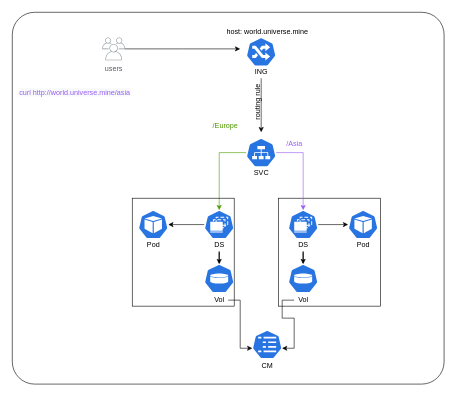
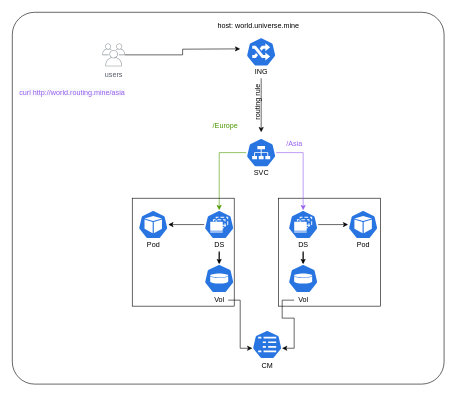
  <mxCell id="0" />
  <mxCell id="1" parent="0" />
  <mxCell id="2" value="" style="rounded=1;whiteSpace=wrap;html=1;fillColor=none;arcSize=6;" vertex="1" parent="1"><mxGeometry x="20" y="20" width="720" height="620" as="geometry" /></mxCell>
  <mxCell id="3" value="" style="group" vertex="1" connectable="0" parent="1"><mxGeometry x="480" y="440" width="160" height="70" as="geometry" /></mxCell>
  <mxCell id="4" value="" style="html=1;dashed=0;whitespace=wrap;fillColor=#2875E2;strokeColor=#ffffff;points=[[0.005,0.63,0],[0.1,0.2,0],[0.9,0.2,0],[0.5,0,0],[0.995,0.63,0],[0.72,0.99,0],[0.5,1,0],[0.28,0.99,0]];shape=mxgraph.kubernetes.icon;prIcon=vol" vertex="1" parent="3"><mxGeometry width="50" height="48" as="geometry" /></mxCell>
  <mxCell id="5" value="Vol" style="text;html=1;align=center;verticalAlign=middle;resizable=0;points=[];autosize=1;" vertex="1" parent="3"><mxGeometry x="10" y="50" width="30" height="20" as="geometry" /></mxCell>
  <mxCell id="6" value="" style="rounded=0;whiteSpace=wrap;html=1;fillColor=none;" vertex="1" parent="3"><mxGeometry x="-16" y="-110" width="170" height="180" as="geometry" /></mxCell>
  <mxCell id="7" value="" style="group" vertex="1" connectable="0" parent="1"><mxGeometry x="480" y="350" width="50" height="68" as="geometry" /></mxCell>
  <mxCell id="8" value="" style="html=1;dashed=0;whitespace=wrap;fillColor=#2875E2;strokeColor=#ffffff;points=[[0.005,0.63,0],[0.1,0.2,0],[0.9,0.2,0],[0.5,0,0],[0.995,0.63,0],[0.72,0.99,0],[0.5,1,0],[0.28,0.99,0]];shape=mxgraph.kubernetes.icon;prIcon=ds" vertex="1" parent="7"><mxGeometry width="50" height="48" as="geometry" /></mxCell>
  <mxCell id="9" value="DS" style="text;html=1;align=center;verticalAlign=middle;resizable=0;points=[];autosize=1;" vertex="1" parent="7"><mxGeometry x="10" y="48" width="30" height="20" as="geometry" /></mxCell>
  <mxCell id="10" value="" style="group" vertex="1" connectable="0" parent="1"><mxGeometry x="410" y="230" width="50" height="68" as="geometry" /></mxCell>
  <mxCell id="11" value="" style="html=1;dashed=0;whitespace=wrap;fillColor=#2875E2;strokeColor=#ffffff;points=[[0.005,0.63,0],[0.1,0.2,0],[0.9,0.2,0],[0.5,0,0],[0.995,0.63,0],[0.72,0.99,0],[0.5,1,0],[0.28,0.99,0]];shape=mxgraph.kubernetes.icon;prIcon=svc" vertex="1" parent="10"><mxGeometry width="50" height="48" as="geometry" /></mxCell>
  <mxCell id="12" value="SVC" style="text;html=1;align=center;verticalAlign=middle;resizable=0;points=[];autosize=1;" vertex="1" parent="10"><mxGeometry x="5" y="48" width="40" height="20" as="geometry" /></mxCell>
  <mxCell id="13" value="" style="group" vertex="1" connectable="0" parent="1"><mxGeometry x="410" y="62" width="50" height="68" as="geometry" /></mxCell>
  <mxCell id="14" value="" style="html=1;dashed=0;whitespace=wrap;fillColor=#2875E2;strokeColor=#ffffff;points=[[0.005,0.63,0],[0.1,0.2,0],[0.9,0.2,0],[0.5,0,0],[0.995,0.63,0],[0.72,0.99,0],[0.5,1,0],[0.28,0.99,0]];shape=mxgraph.kubernetes.icon;prIcon=ing" vertex="1" parent="13"><mxGeometry width="50" height="48" as="geometry" /></mxCell>
  <mxCell id="15" value="ING" style="text;html=1;align=center;verticalAlign=middle;resizable=0;points=[];autosize=1;" vertex="1" parent="13"><mxGeometry x="5" y="48" width="40" height="20" as="geometry" /></mxCell>
  <mxCell id="16" value="" style="group" vertex="1" connectable="0" parent="1"><mxGeometry x="580" y="350" width="50" height="68" as="geometry" /></mxCell>
  <mxCell id="17" value="" style="html=1;dashed=0;whitespace=wrap;fillColor=#2875E2;strokeColor=#ffffff;points=[[0.005,0.63,0],[0.1,0.2,0],[0.9,0.2,0],[0.5,0,0],[0.995,0.63,0],[0.72,0.99,0],[0.5,1,0],[0.28,0.99,0]];shape=mxgraph.kubernetes.icon;prIcon=pod" vertex="1" parent="16"><mxGeometry width="50" height="48" as="geometry" /></mxCell>
  <mxCell id="18" value="Pod" style="text;html=1;align=center;verticalAlign=middle;resizable=0;points=[];autosize=1;" vertex="1" parent="16"><mxGeometry x="5" y="48" width="40" height="20" as="geometry" /></mxCell>
  <mxCell id="19" value="" style="group" vertex="1" connectable="0" parent="1"><mxGeometry x="420" y="550" width="50" height="70" as="geometry" /></mxCell>
  <mxCell id="20" value="" style="html=1;dashed=0;whitespace=wrap;fillColor=#2875E2;strokeColor=#ffffff;points=[[0.005,0.63,0],[0.1,0.2,0],[0.9,0.2,0],[0.5,0,0],[0.995,0.63,0],[0.72,0.99,0],[0.5,1,0],[0.28,0.99,0]];shape=mxgraph.kubernetes.icon;prIcon=cm" vertex="1" parent="19"><mxGeometry width="50" height="48" as="geometry" /></mxCell>
  <mxCell id="21" value="CM" style="text;html=1;align=center;verticalAlign=middle;resizable=0;points=[];autosize=1;" vertex="1" parent="19"><mxGeometry x="10" y="50" width="30" height="20" as="geometry" /></mxCell>
  <mxCell id="22" value="" style="group" vertex="1" connectable="0" parent="1"><mxGeometry x="340" y="440" width="50" height="70" as="geometry" /></mxCell>
  <mxCell id="23" value="" style="html=1;dashed=0;whitespace=wrap;fillColor=#2875E2;strokeColor=#ffffff;points=[[0.005,0.63,0],[0.1,0.2,0],[0.9,0.2,0],[0.5,0,0],[0.995,0.63,0],[0.72,0.99,0],[0.5,1,0],[0.28,0.99,0]];shape=mxgraph.kubernetes.icon;prIcon=vol" vertex="1" parent="22"><mxGeometry width="50" height="48" as="geometry" /></mxCell>
  <mxCell id="24" value="Vol" style="text;html=1;align=center;verticalAlign=middle;resizable=0;points=[];autosize=1;" vertex="1" parent="22"><mxGeometry x="10" y="50" width="30" height="20" as="geometry" /></mxCell>
  <mxCell id="25" value="" style="group" vertex="1" connectable="0" parent="1"><mxGeometry x="340" y="350" width="50" height="68" as="geometry" /></mxCell>
  <mxCell id="26" value="" style="html=1;dashed=0;whitespace=wrap;fillColor=#2875E2;strokeColor=#ffffff;points=[[0.005,0.63,0],[0.1,0.2,0],[0.9,0.2,0],[0.5,0,0],[0.995,0.63,0],[0.72,0.99,0],[0.5,1,0],[0.28,0.99,0]];shape=mxgraph.kubernetes.icon;prIcon=ds" vertex="1" parent="25"><mxGeometry width="50" height="48" as="geometry" /></mxCell>
  <mxCell id="27" value="DS" style="text;html=1;align=center;verticalAlign=middle;resizable=0;points=[];autosize=1;" vertex="1" parent="25"><mxGeometry x="10" y="48" width="30" height="20" as="geometry" /></mxCell>
  <mxCell id="28" value="" style="group;" vertex="1" connectable="0" parent="1"><mxGeometry x="230" y="350" width="200" height="160" as="geometry" /></mxCell>
  <mxCell id="29" value="" style="html=1;dashed=0;whitespace=wrap;fillColor=#2875E2;strokeColor=#ffffff;points=[[0.005,0.63,0],[0.1,0.2,0],[0.9,0.2,0],[0.5,0,0],[0.995,0.63,0],[0.72,0.99,0],[0.5,1,0],[0.28,0.99,0]];shape=mxgraph.kubernetes.icon;prIcon=pod" vertex="1" parent="28"><mxGeometry width="50" height="48" as="geometry" /></mxCell>
  <mxCell id="30" value="Pod" style="text;html=1;align=center;verticalAlign=middle;resizable=0;points=[];autosize=1;" vertex="1" parent="28"><mxGeometry x="5" y="48" width="40" height="20" as="geometry" /></mxCell>
  <mxCell id="31" style="edgeStyle=orthogonalEdgeStyle;rounded=0;orthogonalLoop=1;jettySize=auto;html=1;entryX=0.5;entryY=0;entryDx=0;entryDy=0;entryPerimeter=0;strokeColor=#4D9900;" edge="1" parent="1" source="11" target="26"><mxGeometry relative="1" as="geometry" /></mxCell>
  <mxCell id="32" style="edgeStyle=orthogonalEdgeStyle;rounded=0;orthogonalLoop=1;jettySize=auto;html=1;entryX=0.5;entryY=0;entryDx=0;entryDy=0;entryPerimeter=0;strokeColor=#945DF2;" edge="1" parent="1" source="11" target="8"><mxGeometry relative="1" as="geometry" /></mxCell>
  <mxCell id="33" style="edgeStyle=orthogonalEdgeStyle;rounded=0;orthogonalLoop=1;jettySize=auto;html=1;" edge="1" parent="1" source="15"><mxGeometry relative="1" as="geometry"><mxPoint x="435" y="220" as="targetPoint" /></mxGeometry></mxCell>
  <mxCell id="34" style="edgeStyle=orthogonalEdgeStyle;rounded=0;orthogonalLoop=1;jettySize=auto;html=1;entryX=1;entryY=0.5;entryDx=0;entryDy=0;entryPerimeter=0;" edge="1" parent="1" source="26" target="29"><mxGeometry relative="1" as="geometry" /></mxCell>
  <mxCell id="35" style="edgeStyle=orthogonalEdgeStyle;rounded=0;orthogonalLoop=1;jettySize=auto;html=1;entryX=0;entryY=0.5;entryDx=0;entryDy=0;entryPerimeter=0;" edge="1" parent="1" source="8" target="17"><mxGeometry relative="1" as="geometry" /></mxCell>
  <mxCell id="36" style="edgeStyle=orthogonalEdgeStyle;rounded=0;orthogonalLoop=1;jettySize=auto;html=1;entryX=0.005;entryY=0.63;entryDx=0;entryDy=0;entryPerimeter=0;" edge="1" parent="1" source="24" target="20"><mxGeometry relative="1" as="geometry" /></mxCell>
  <mxCell id="37" style="edgeStyle=orthogonalEdgeStyle;rounded=0;orthogonalLoop=1;jettySize=auto;html=1;entryX=0.995;entryY=0.63;entryDx=0;entryDy=0;entryPerimeter=0;" edge="1" parent="1" source="5" target="20"><mxGeometry relative="1" as="geometry" /></mxCell>
  <mxCell id="38" style="edgeStyle=orthogonalEdgeStyle;rounded=0;orthogonalLoop=1;jettySize=auto;html=1;entryX=0.5;entryY=0;entryDx=0;entryDy=0;entryPerimeter=0;" edge="1" parent="1" source="27" target="23"><mxGeometry relative="1" as="geometry" /></mxCell>
  <mxCell id="39" style="edgeStyle=orthogonalEdgeStyle;rounded=0;orthogonalLoop=1;jettySize=auto;html=1;entryX=0.5;entryY=0;entryDx=0;entryDy=0;entryPerimeter=0;" edge="1" parent="1" source="9" target="4"><mxGeometry relative="1" as="geometry" /></mxCell>
  <mxCell id="40" value="&lt;font color=&quot;#945df2&quot;&gt;/Asia&lt;/font&gt;" style="text;html=1;align=center;verticalAlign=middle;resizable=0;points=[];autosize=1;" vertex="1" parent="1"><mxGeometry x="470" y="230" width="40" height="20" as="geometry" /></mxCell>
  <mxCell id="41" value="&lt;font color=&quot;#4d9900&quot;&gt;/Europe&lt;/font&gt;" style="text;html=1;align=center;verticalAlign=middle;resizable=0;points=[];autosize=1;" vertex="1" parent="1"><mxGeometry x="345" y="200" width="60" height="20" as="geometry" /></mxCell>
- <mxCell id="42" value="host: world.universe.mine" style="text;html=1;align=center;verticalAlign=middle;resizable=0;points=[];autosize=1;" vertex="1" parent="1"><mxGeometry x="370" y="42" width="150" height="20" as="geometry" /></mxCell>
+ <mxCell id="42" value="host: world.universe.mine" style="text;html=1;align=center;verticalAlign=middle;resizable=0;points=[];autosize=1;" vertex="1" parent="1"><mxGeometry x="355" y="32" width="150" height="20" as="geometry" /></mxCell>
  <mxCell id="43" value="" style="rounded=0;whiteSpace=wrap;html=1;fillColor=none;" vertex="1" parent="1"><mxGeometry x="220" y="330" width="170" height="180" as="geometry" /></mxCell>
  <mxCell id="44" value="routing rule" style="text;html=1;align=center;verticalAlign=middle;resizable=0;points=[];autosize=1;rotation=-90;" vertex="1" parent="1"><mxGeometry x="390" y="160" width="80" height="20" as="geometry" /></mxCell>
  <mxCell id="45" style="edgeStyle=orthogonalEdgeStyle;rounded=0;orthogonalLoop=1;jettySize=auto;html=1;" edge="1" parent="1" source="46"><mxGeometry relative="1" as="geometry"><mxPoint x="400" y="81" as="targetPoint" /></mxGeometry></mxCell>
- <mxCell id="46" value="users" style="outlineConnect=0;gradientColor=none;fontColor=#545B64;strokeColor=none;fillColor=#879196;dashed=0;verticalLabelPosition=bottom;verticalAlign=top;align=center;html=1;fontSize=12;fontStyle=0;aspect=fixed;shape=mxgraph.aws4.illustration_users;pointerEvents=1" vertex="1" parent="1"><mxGeometry x="170" y="62" width="38" height="38" as="geometry" /></mxCell>
- <mxCell id="47" value="&lt;span style=&quot;font-family: &amp;#34;helvetica&amp;#34; ; font-size: 12px ; font-style: normal ; font-weight: 400 ; letter-spacing: normal ; text-align: center ; text-indent: 0px ; text-transform: none ; word-spacing: 0px ; background-color: rgb(248 , 249 , 250) ; display: inline ; float: none&quot;&gt;&lt;font color=&quot;#945df2&quot;&gt;curl http://world.universe.mine/asia&lt;/font&gt;&lt;/span&gt;" style="text;whiteSpace=wrap;html=1;" vertex="1" parent="1"><mxGeometry x="30" y="140" width="230" height="30" as="geometry" /></mxCell>
+ <mxCell id="46" value="users" style="outlineConnect=0;gradientColor=none;fontColor=#545B64;strokeColor=none;fillColor=#879196;dashed=0;verticalLabelPosition=bottom;verticalAlign=top;align=center;html=1;fontSize=12;fontStyle=0;aspect=fixed;shape=mxgraph.aws4.illustration_users;pointerEvents=1" vertex="1" parent="1"><mxGeometry x="170" y="72" width="38" height="38" as="geometry" /></mxCell>
+ <mxCell id="47" value="&lt;span style=&quot;font-family: &amp;#34;helvetica&amp;#34; ; font-size: 12px ; font-style: normal ; font-weight: 400 ; letter-spacing: normal ; text-align: center ; text-indent: 0px ; text-transform: none ; word-spacing: 0px ; background-color: rgb(248 , 249 , 250) ; display: inline ; float: none&quot;&gt;&lt;font color=&quot;#945df2&quot;&gt;curl http://world.routing.mine/asia&lt;/font&gt;&lt;/span&gt;" style="text;whiteSpace=wrap;html=1;" vertex="1" parent="1"><mxGeometry x="30" y="140" width="230" height="30" as="geometry" /></mxCell>
